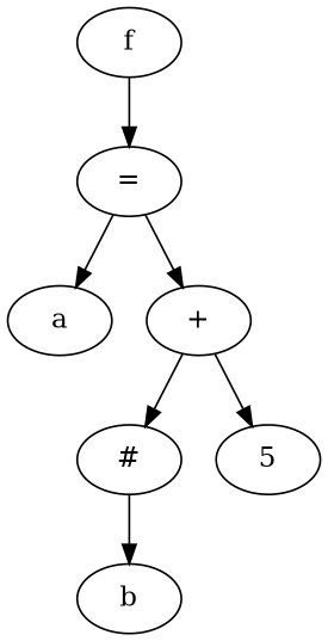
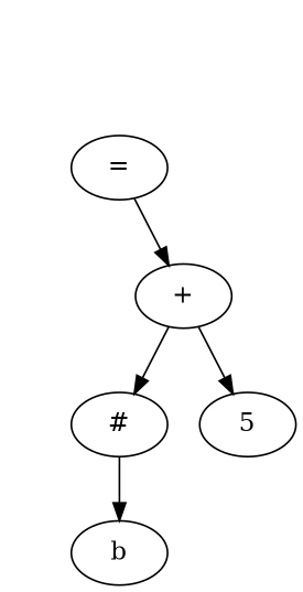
  digraph {
-   n1 [label=f]
    n2 [label="="]
-   n3 [label=a]
    n4 [label="+"]
    n5 [label="#"]
    n6 [label=5]
    n7 [label=b]
-   n1 -> n2
-   n2 -> n3
    n2 -> n4
    n4 -> n5
    n4 -> n6
    n5 -> n7
  }
